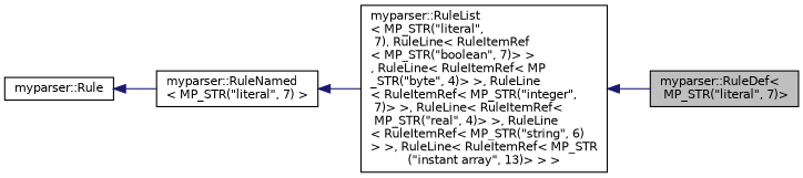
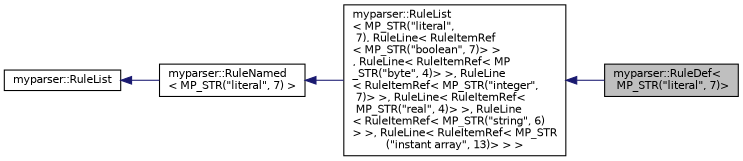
  digraph {
    rankdir=LR
    node [color=black fillcolor=white fontname=Helvetica fontsize=10 shape=record style=filled]
    edge [color=midnightblue dir=back fontname=Helvetica fontsize=10 labelfontname=Helvetica labelfontsize=10 style=solid]
    n1 [fillcolor=grey75 fontcolor=black height=0.2 label="myparser::RuleDef\<\l MP_STR(\"literal\", 7)\>" width=0.4]
    n2 [height=0.2 label="myparser::RuleList\l\< MP_STR(\"literal\",\l 7), RuleLine\< RuleItemRef\l\< MP_STR(\"boolean\", 7)\> \>\l, RuleLine\< RuleItemRef\< MP\l_STR(\"byte\", 4)\> \>, RuleLine\l\< RuleItemRef\< MP_STR(\"integer\",\l 7)\> \>, RuleLine\< RuleItemRef\<\l MP_STR(\"real\", 4)\> \>, RuleLine\l\< RuleItemRef\< MP_STR(\"string\", 6)\l\> \>, RuleLine\< RuleItemRef\< MP_STR\l(\"instant array\", 13)\> \> \>" width=0.4]
    n3 [height=0.2 label="myparser::RuleNamed\l\< MP_STR(\"literal\", 7) \>" width=0.4]
-   n4 [height=0.2 label="myparser::Rule" width=0.4]
+   n4 [height=0.2 label="myparser::RuleList" width=0.4]
    n2 -> n1
    n3 -> n2
    n4 -> n3
  }
